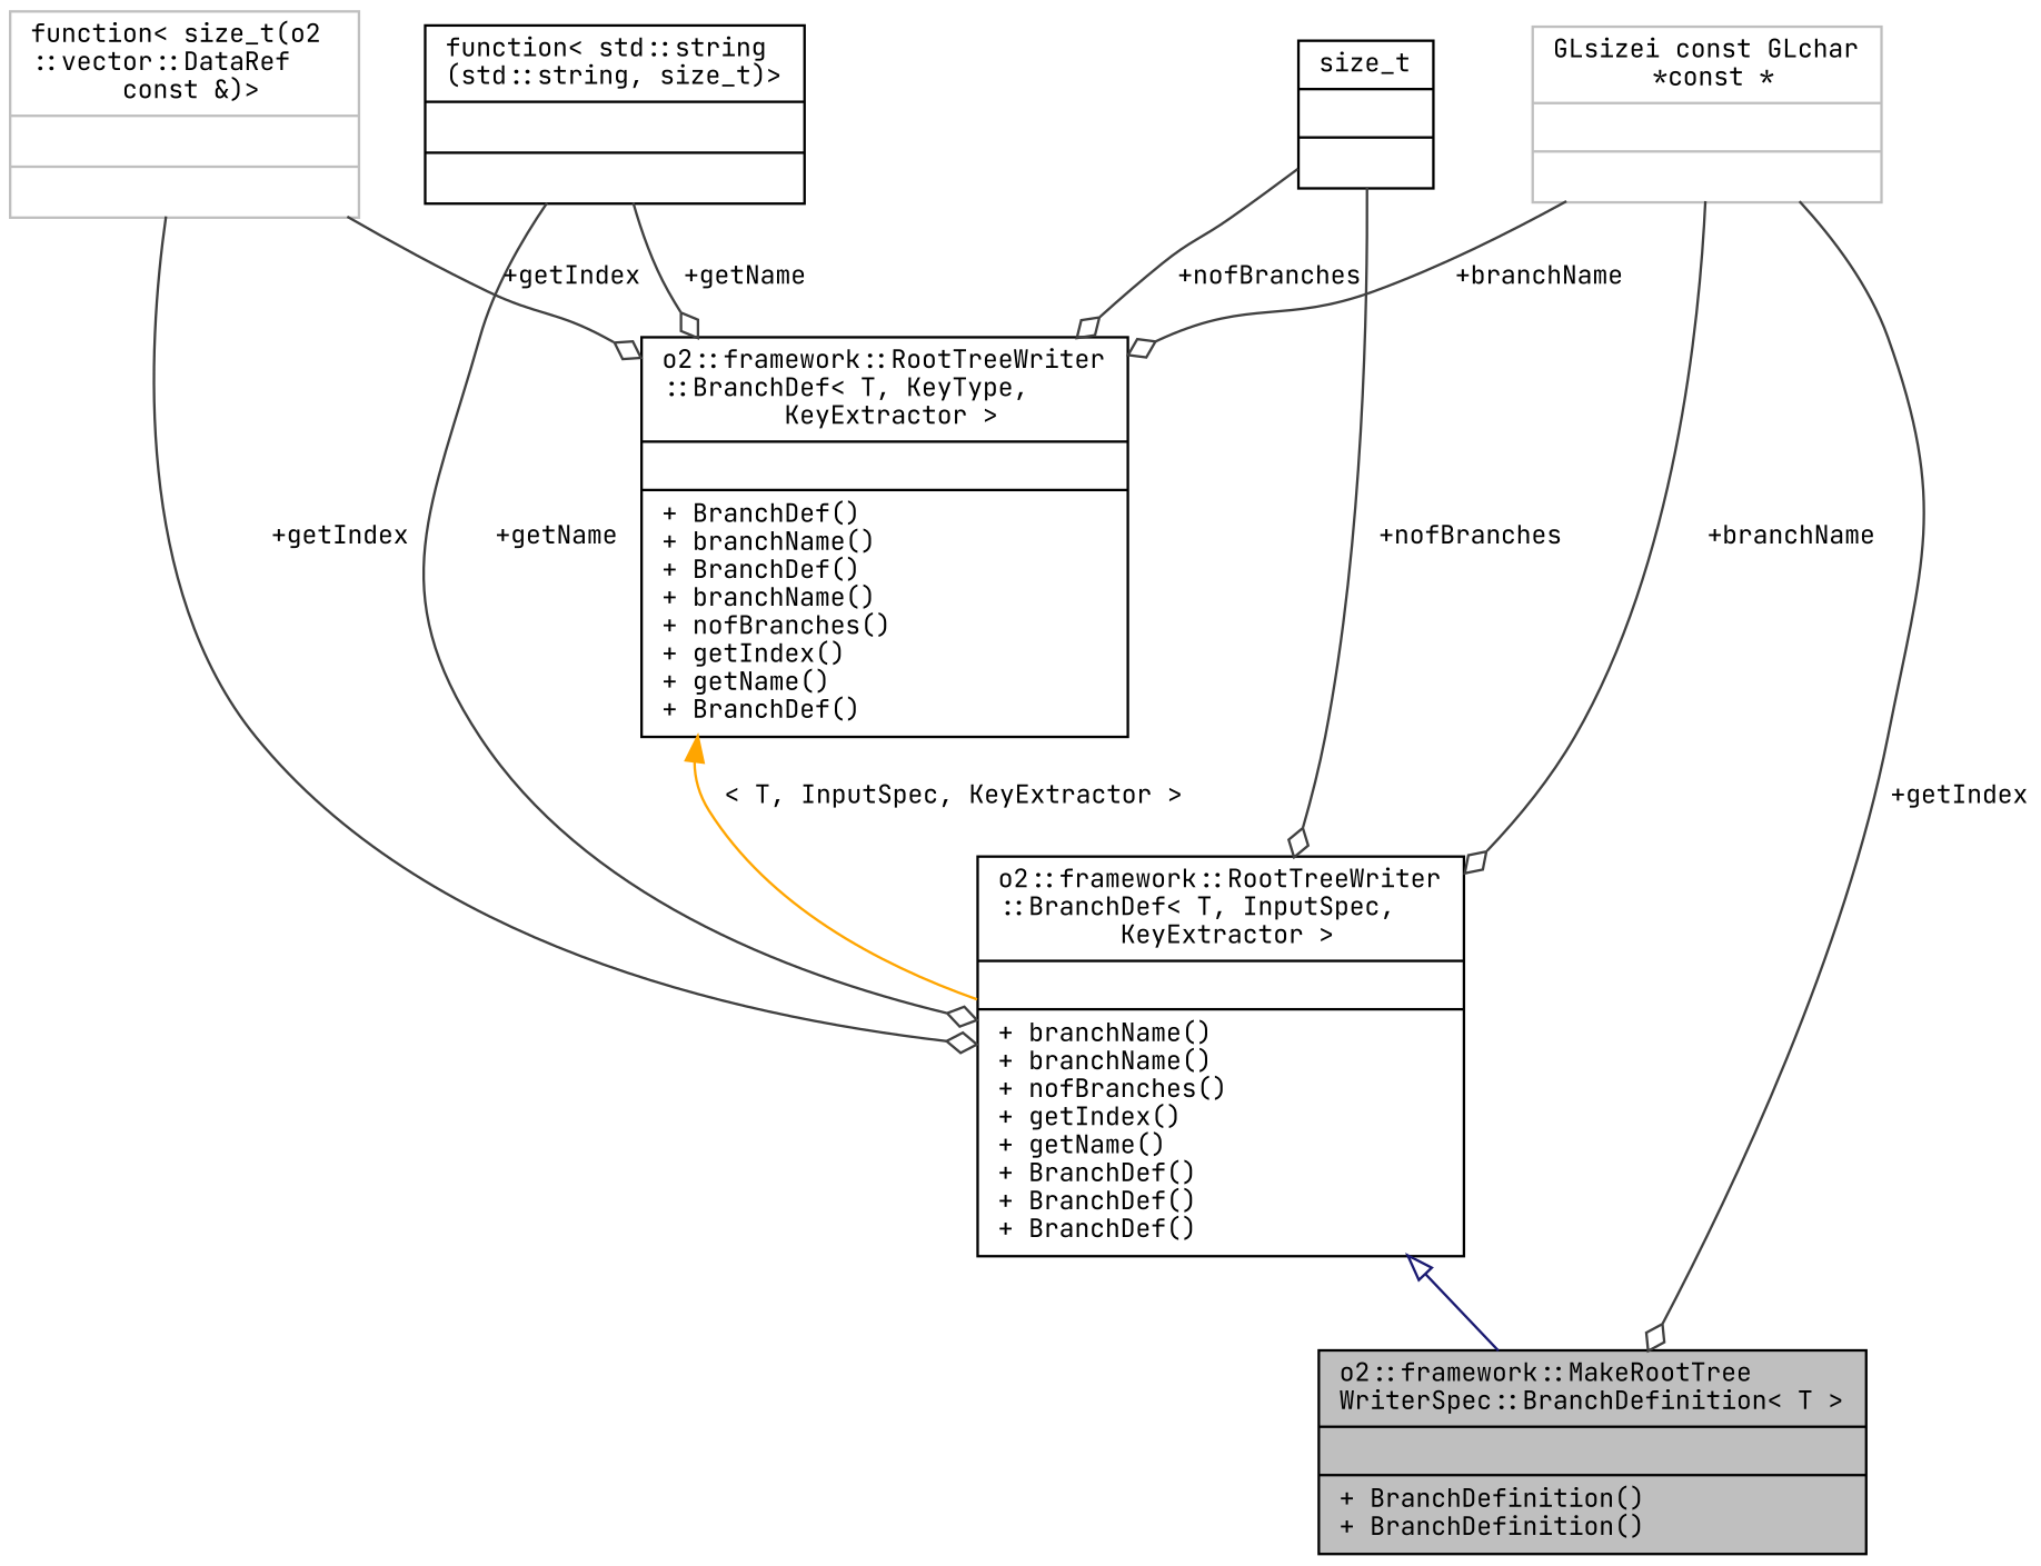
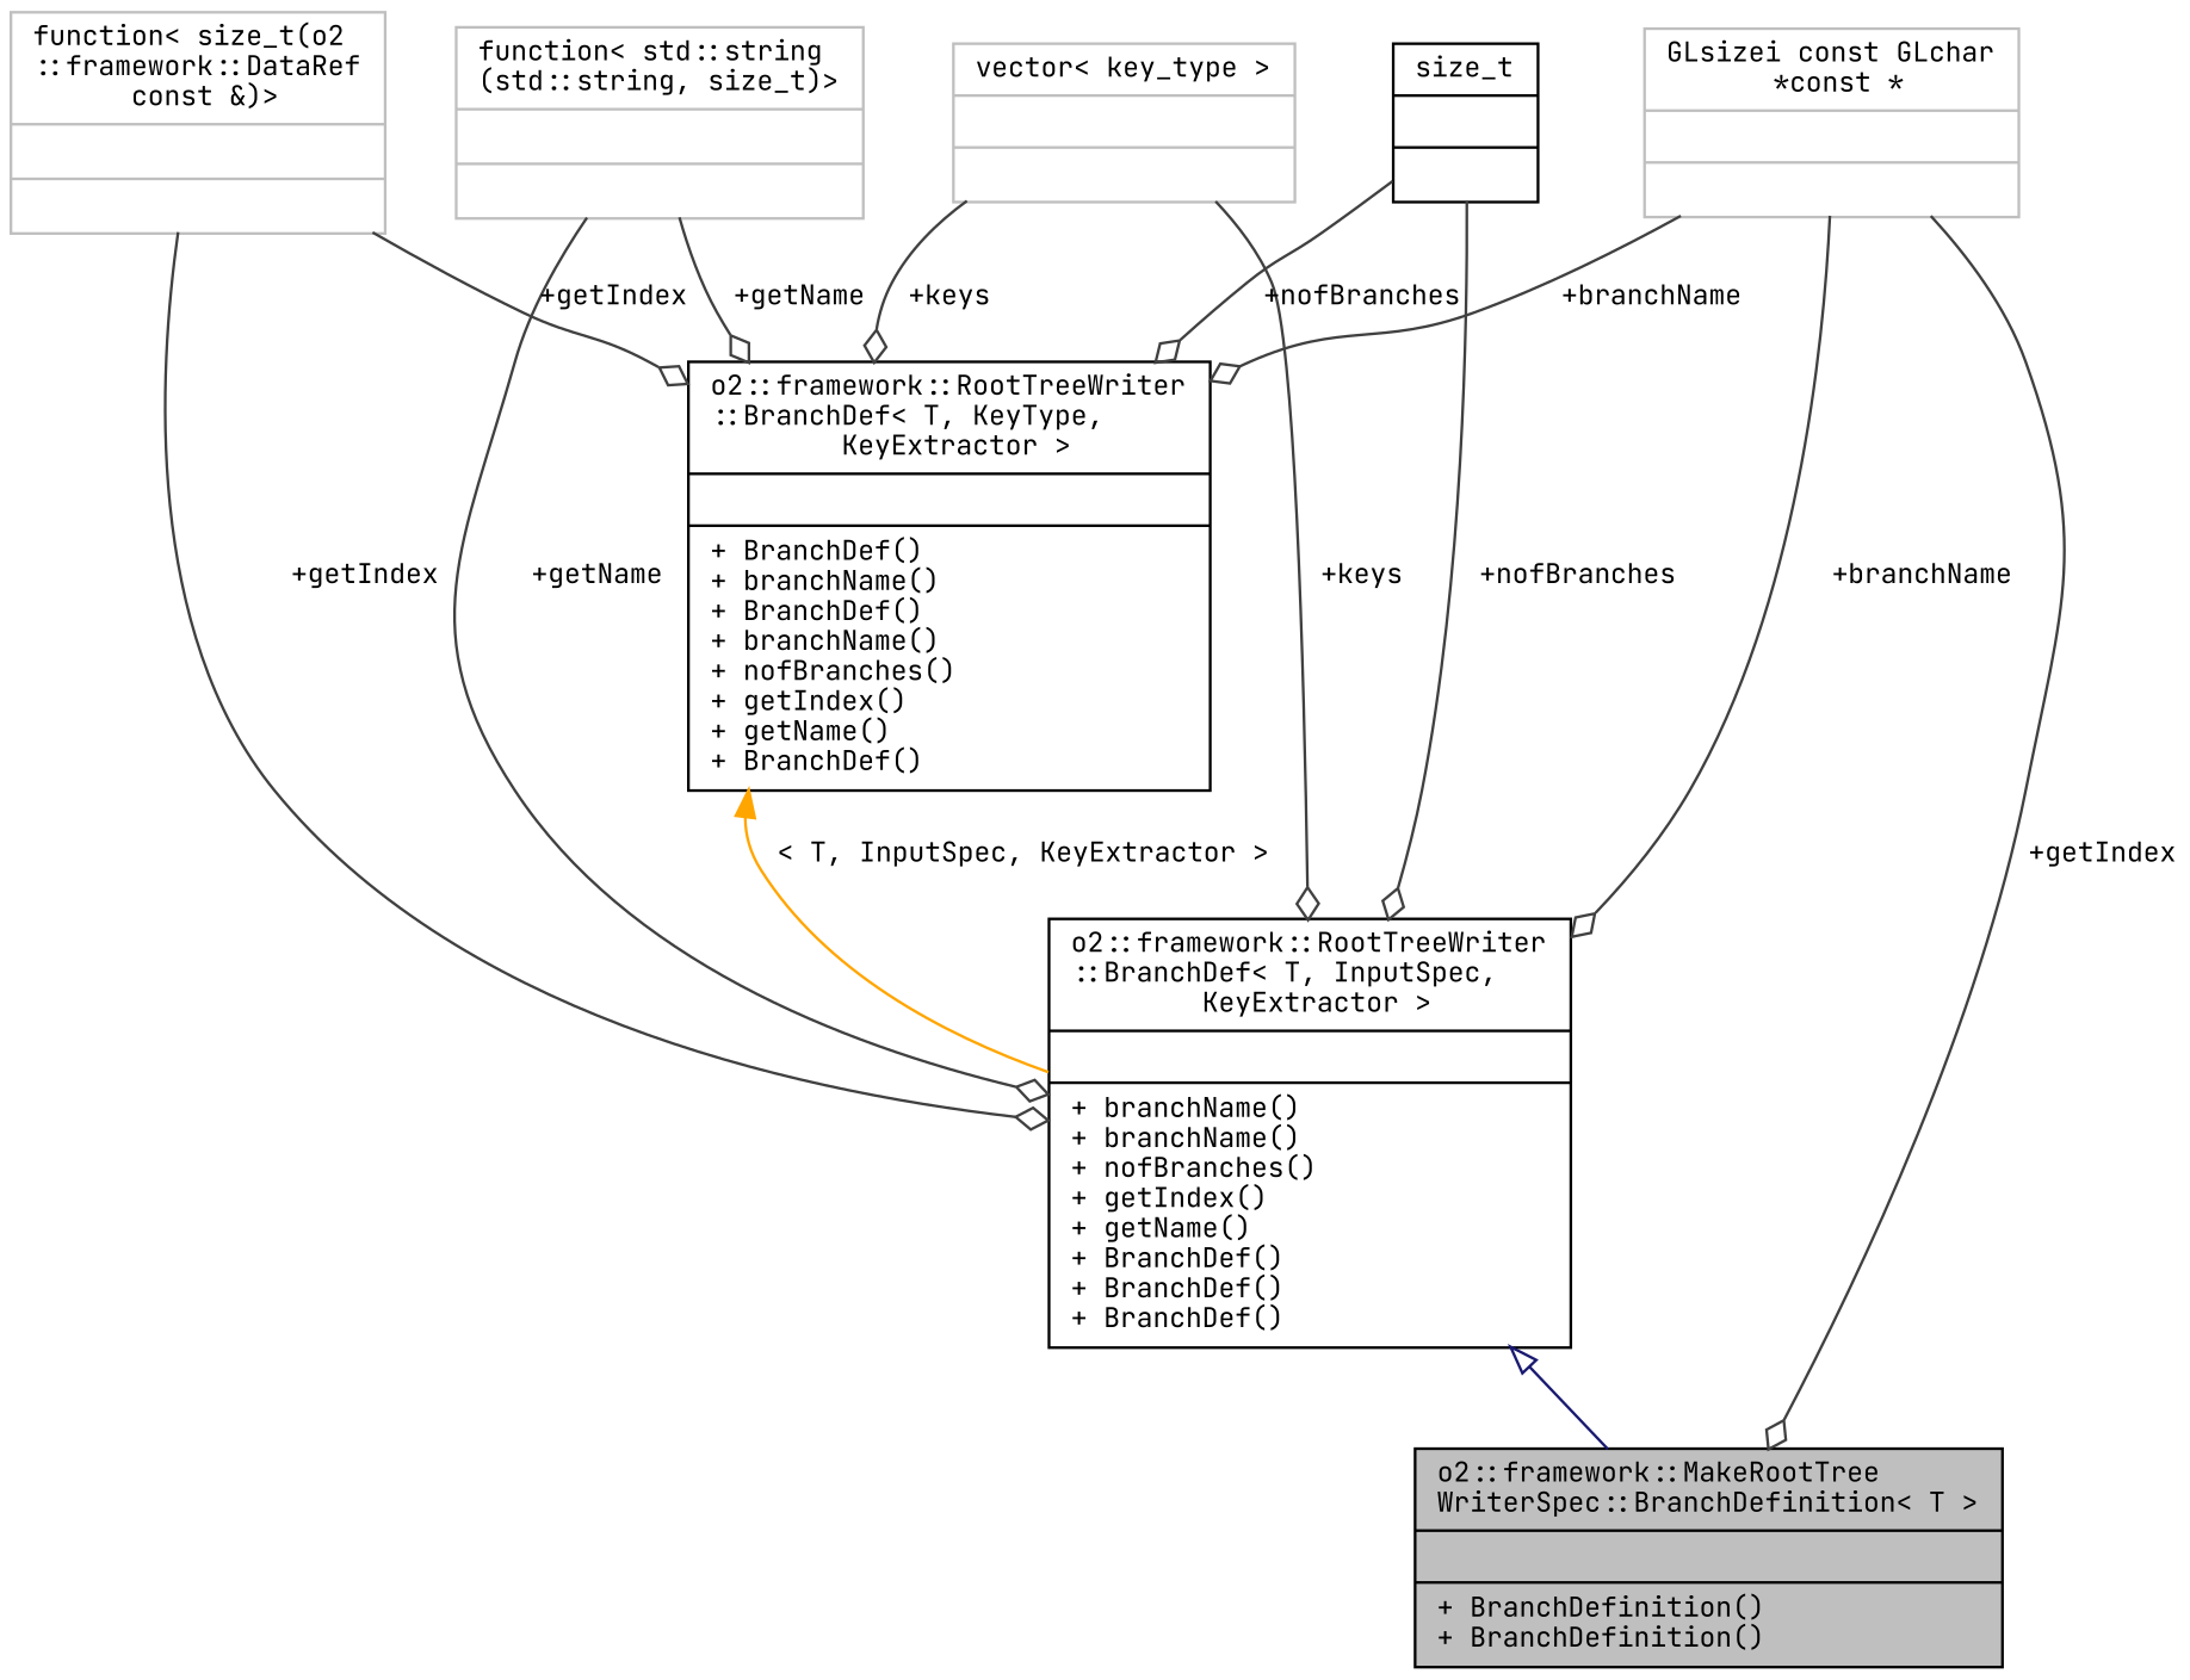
  digraph {
    fontname="JetBrains Mono"
    node [color=black fontname="JetBrains Mono" fontsize=10 shape=record]
    edge [color=grey25 fontname="JetBrains Mono" fontsize=10 labelfontname=Helvetica labelfontsize=10 style=solid arrowhead=odiamond]
    n1 [fillcolor=grey75 fontcolor=black height=0.2 label="{o2::framework::MakeRootTree\lWriterSpec::BranchDefinition\< T \>\n||+ BranchDefinition()\l+ BranchDefinition()\l}" style=filled width=0.4]
    n2 [height=0.2 label="{o2::framework::RootTreeWriter\l::BranchDef\< T, InputSpec,\l KeyExtractor \>\n||+ branchName()\l+ branchName()\l+ nofBranches()\l+ getIndex()\l+ getName()\l+ BranchDef()\l+ BranchDef()\l+ BranchDef()\l}" width=0.4]
    n3 [color=grey75 height=0.2 label="{GLsizei const GLchar\l *const *\n||}" width=0.4]
    n4 [height=0.2 label="{o2::framework::RootTreeWriter\l::BranchDef\< T, KeyType,\l KeyExtractor \>\n||+ BranchDef()\l+ branchName()\l+ BranchDef()\l+ branchName()\l+ nofBranches()\l+ getIndex()\l+ getName()\l+ BranchDef()\l}" width=0.4]
+   n5 [color=grey75 height=0.2 label="{vector\< key_type \>\n||}" width=0.4]
    n6 [height=0.2 label="{size_t\n||}" width=0.4]
-   n7 [height=0.2 label="{function\< std::string\l(std::string, size_t)\>\n||}" width=0.4]
-   n8 [color=grey75 height=0.2 label="{function\< size_t(o2\l::vector::DataRef\l const &)\>\n||}" width=0.4]
+   n7 [color=grey75 height=0.2 label="{function\< std::string\l(std::string, size_t)\>\n||}" width=0.4]
+   n8 [color=grey75 height=0.2 label="{function\< size_t(o2\l::framework::DataRef\l const &)\>\n||}" width=0.4]
    n2 -> n1 [arrowtail=onormal color=midnightblue dir=back arrowhead=""]
    n3 -> n1 [label=" +getIndex"]
    n3 -> n2 [label=" +branchName"]
    n3 -> n4 [label=" +branchName"]
    n4 -> n2 [color=orange dir=back label=" \< T, InputSpec, KeyExtractor \>" arrowhead=""]
+   n5 -> n2 [label=" +keys"]
+   n5 -> n4 [label=" +keys"]
    n6 -> n2 [label=" +nofBranches"]
    n6 -> n4 [label=" +nofBranches"]
    n7 -> n2 [label=" +getName"]
    n7 -> n4 [label=" +getName"]
    n8 -> n2 [label=" +getIndex"]
    n8 -> n4 [label=" +getIndex"]
  }
